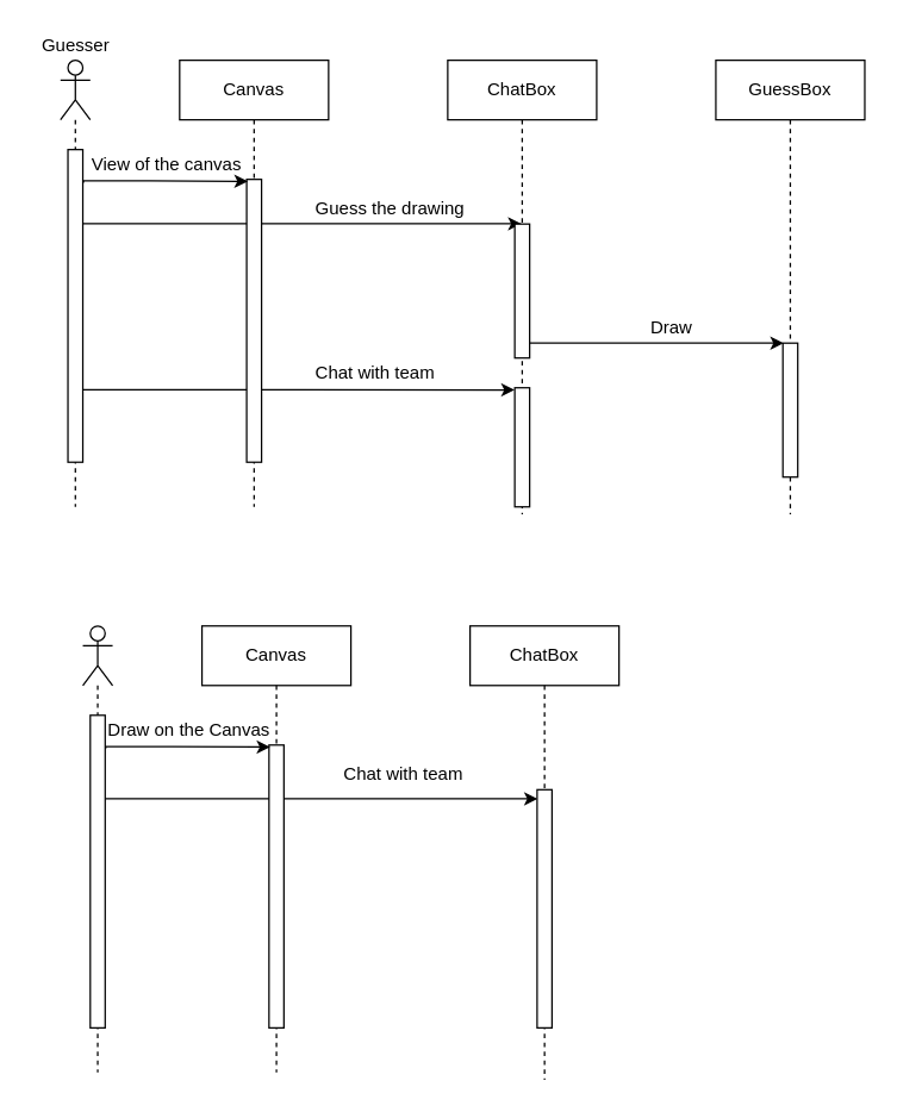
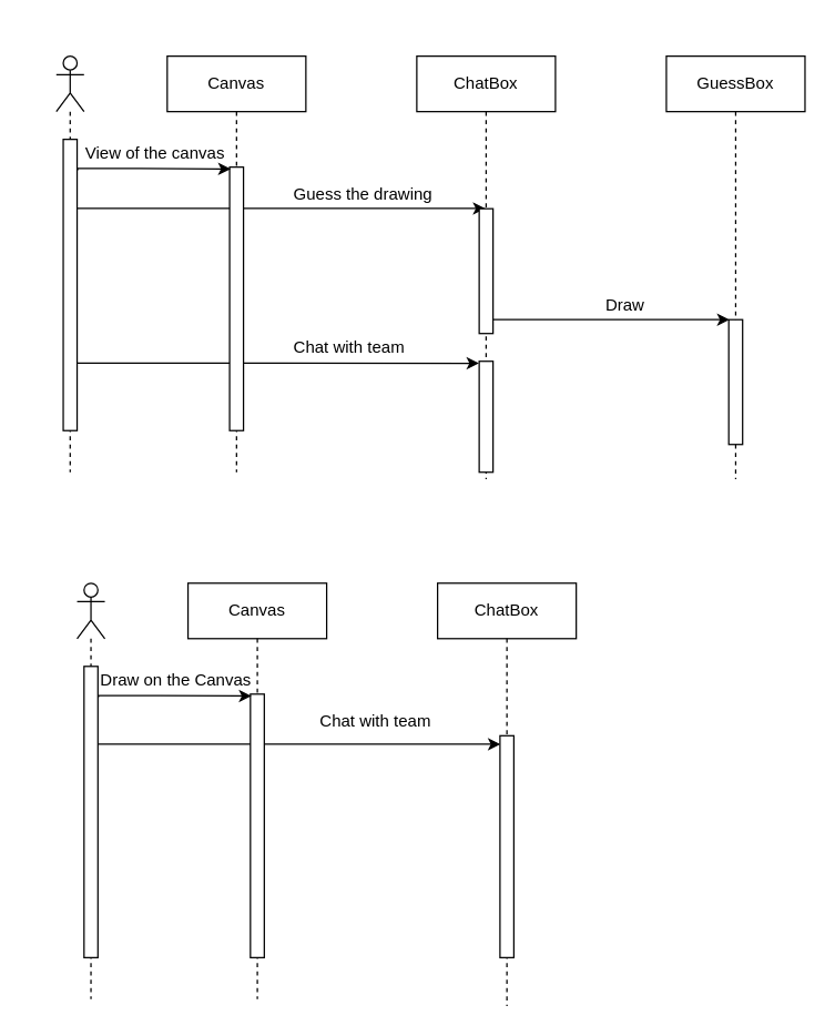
  <mxCell id="0" />
  <mxCell id="1" parent="0" />
  <mxCell id="2" style="edgeStyle=orthogonalEdgeStyle;rounded=0;orthogonalLoop=1;jettySize=auto;html=1;entryX=-0.012;entryY=0.018;entryDx=0;entryDy=0;entryPerimeter=0;" edge="1" parent="1" source="3" target="11"><mxGeometry relative="1" as="geometry"><Array as="points"><mxPoint x="203" y="261" /></Array></mxGeometry></mxCell>
  <mxCell id="3" value="" style="shape=umlLifeline;participant=umlActor;perimeter=lifelinePerimeter;whiteSpace=wrap;html=1;container=1;collapsible=0;recursiveResize=0;verticalAlign=top;spacingTop=36;labelBackgroundColor=#ffffff;outlineConnect=0;" vertex="1" parent="1"><mxGeometry x="40" y="40" width="20" height="300" as="geometry" /></mxCell>
  <mxCell id="4" value="" style="html=1;points=[];perimeter=orthogonalPerimeter;" vertex="1" parent="3"><mxGeometry x="5" y="60" width="10" height="210" as="geometry" /></mxCell>
  <mxCell id="5" value="" style="edgeStyle=orthogonalEdgeStyle;rounded=0;orthogonalLoop=1;jettySize=auto;html=1;exitX=1.036;exitY=0.237;exitDx=0;exitDy=0;exitPerimeter=0;" edge="1" parent="1" source="4" target="9"><mxGeometry relative="1" as="geometry"><mxPoint x="60" y="190" as="sourcePoint" /><Array as="points"><mxPoint x="270" y="150" /><mxPoint x="270" y="150" /></Array></mxGeometry></mxCell>
  <mxCell id="6" value="Canvas" style="shape=umlLifeline;perimeter=lifelinePerimeter;whiteSpace=wrap;html=1;container=1;collapsible=0;recursiveResize=0;outlineConnect=0;" vertex="1" parent="1"><mxGeometry x="120" y="40" width="100" height="300" as="geometry" /></mxCell>
  <mxCell id="7" value="" style="html=1;points=[];perimeter=orthogonalPerimeter;" vertex="1" parent="6"><mxGeometry x="45" y="80" width="10" height="190" as="geometry" /></mxCell>
  <mxCell id="8" value="" style="edgeStyle=orthogonalEdgeStyle;rounded=0;orthogonalLoop=1;jettySize=auto;html=1;entryX=0.057;entryY=0;entryDx=0;entryDy=0;entryPerimeter=0;" edge="1" parent="1" source="9" target="13"><mxGeometry relative="1" as="geometry"><Array as="points"><mxPoint x="526" y="230" /></Array></mxGeometry></mxCell>
  <mxCell id="9" value="ChatBox" style="shape=umlLifeline;perimeter=lifelinePerimeter;whiteSpace=wrap;html=1;container=1;collapsible=0;recursiveResize=0;outlineConnect=0;" vertex="1" parent="1"><mxGeometry x="300" y="40" width="100" height="305" as="geometry" /></mxCell>
  <mxCell id="10" value="" style="html=1;points=[];perimeter=orthogonalPerimeter;" vertex="1" parent="9"><mxGeometry x="45" y="110" width="10" height="90" as="geometry" /></mxCell>
  <mxCell id="11" value="" style="html=1;points=[];perimeter=orthogonalPerimeter;" vertex="1" parent="9"><mxGeometry x="45" y="220" width="10" height="80" as="geometry" /></mxCell>
  <mxCell id="12" value="GuessBox" style="shape=umlLifeline;perimeter=lifelinePerimeter;whiteSpace=wrap;html=1;container=1;collapsible=0;recursiveResize=0;outlineConnect=0;" vertex="1" parent="1"><mxGeometry x="480" y="40" width="100" height="305" as="geometry" /></mxCell>
  <mxCell id="13" value="" style="html=1;points=[];perimeter=orthogonalPerimeter;" vertex="1" parent="12"><mxGeometry x="45" y="190" width="10" height="90" as="geometry" /></mxCell>
- <mxCell id="14" value="Guesser" style="text;html=1;align=center;verticalAlign=middle;resizable=0;points=[];autosize=1;" vertex="1" parent="1"><mxGeometry x="20" y="20" width="60" height="20" as="geometry" /></mxCell>
  <mxCell id="15" style="edgeStyle=orthogonalEdgeStyle;rounded=0;orthogonalLoop=1;jettySize=auto;html=1;exitX=1.037;exitY=0.106;exitDx=0;exitDy=0;exitPerimeter=0;entryX=0.073;entryY=0.007;entryDx=0;entryDy=0;entryPerimeter=0;" edge="1" parent="1" source="4" target="7"><mxGeometry relative="1" as="geometry"><mxPoint x="160" y="122" as="targetPoint" /><Array as="points"><mxPoint x="55" y="121" /><mxPoint x="100" y="121" /></Array></mxGeometry></mxCell>
  <mxCell id="16" value="View of the canvas" style="text;html=1;align=center;verticalAlign=middle;resizable=0;points=[];autosize=1;" vertex="1" parent="1"><mxGeometry x="51" y="100" width="120" height="20" as="geometry" /></mxCell>
  <mxCell id="17" value="Guess the drawing" style="text;html=1;align=center;verticalAlign=middle;resizable=0;points=[];autosize=1;" vertex="1" parent="1"><mxGeometry x="201" y="130" width="120" height="20" as="geometry" /></mxCell>
  <mxCell id="18" value="Chat with team" style="text;html=1;align=center;verticalAlign=middle;resizable=0;points=[];autosize=1;" vertex="1" parent="1"><mxGeometry x="201" y="240" width="100" height="20" as="geometry" /></mxCell>
  <mxCell id="19" value="Draw" style="text;html=1;align=center;verticalAlign=middle;resizable=0;points=[];autosize=1;" vertex="1" parent="1"><mxGeometry x="420" y="210" width="60" height="20" as="geometry" /></mxCell>
  <mxCell id="20" style="edgeStyle=orthogonalEdgeStyle;rounded=0;orthogonalLoop=1;jettySize=auto;html=1;entryX=0.033;entryY=0.038;entryDx=0;entryDy=0;entryPerimeter=0;" edge="1" parent="1" source="21" target="26"><mxGeometry relative="1" as="geometry"><Array as="points"><mxPoint x="140" y="536" /><mxPoint x="140" y="536" /></Array><mxPoint x="359.88" y="641.44" as="targetPoint" /></mxGeometry></mxCell>
  <mxCell id="21" value="" style="shape=umlLifeline;participant=umlActor;perimeter=lifelinePerimeter;whiteSpace=wrap;html=1;container=1;collapsible=0;recursiveResize=0;verticalAlign=top;spacingTop=36;labelBackgroundColor=#ffffff;outlineConnect=0;" vertex="1" parent="1"><mxGeometry x="55" y="420" width="20" height="300" as="geometry" /></mxCell>
  <mxCell id="22" value="" style="html=1;points=[];perimeter=orthogonalPerimeter;" vertex="1" parent="21"><mxGeometry x="5" y="60" width="10" height="210" as="geometry" /></mxCell>
  <mxCell id="23" value="Canvas" style="shape=umlLifeline;perimeter=lifelinePerimeter;whiteSpace=wrap;html=1;container=1;collapsible=0;recursiveResize=0;outlineConnect=0;" vertex="1" parent="1"><mxGeometry x="135" y="420" width="100" height="300" as="geometry" /></mxCell>
  <mxCell id="24" value="" style="html=1;points=[];perimeter=orthogonalPerimeter;" vertex="1" parent="23"><mxGeometry x="45" y="80" width="10" height="190" as="geometry" /></mxCell>
  <mxCell id="25" value="ChatBox" style="shape=umlLifeline;perimeter=lifelinePerimeter;whiteSpace=wrap;html=1;container=1;collapsible=0;recursiveResize=0;outlineConnect=0;" vertex="1" parent="1"><mxGeometry x="315" y="420" width="100" height="305" as="geometry" /></mxCell>
  <mxCell id="26" value="" style="html=1;points=[];perimeter=orthogonalPerimeter;" vertex="1" parent="25"><mxGeometry x="45" y="110" width="10" height="160" as="geometry" /></mxCell>
  <mxCell id="27" style="edgeStyle=orthogonalEdgeStyle;rounded=0;orthogonalLoop=1;jettySize=auto;html=1;exitX=1.037;exitY=0.106;exitDx=0;exitDy=0;exitPerimeter=0;entryX=0.073;entryY=0.007;entryDx=0;entryDy=0;entryPerimeter=0;" edge="1" parent="1" source="22" target="24"><mxGeometry relative="1" as="geometry"><mxPoint x="175" y="502" as="targetPoint" /><Array as="points"><mxPoint x="70" y="501" /><mxPoint x="115" y="501" /></Array></mxGeometry></mxCell>
  <mxCell id="28" value="Draw on the Canvas" style="text;html=1;align=center;verticalAlign=middle;resizable=0;points=[];autosize=1;" vertex="1" parent="1"><mxGeometry x="66" y="480" width="120" height="20" as="geometry" /></mxCell>
  <mxCell id="29" value="Chat with team" style="text;html=1;align=center;verticalAlign=middle;resizable=0;points=[];autosize=1;" vertex="1" parent="1"><mxGeometry x="220" y="510" width="100" height="20" as="geometry" /></mxCell>
